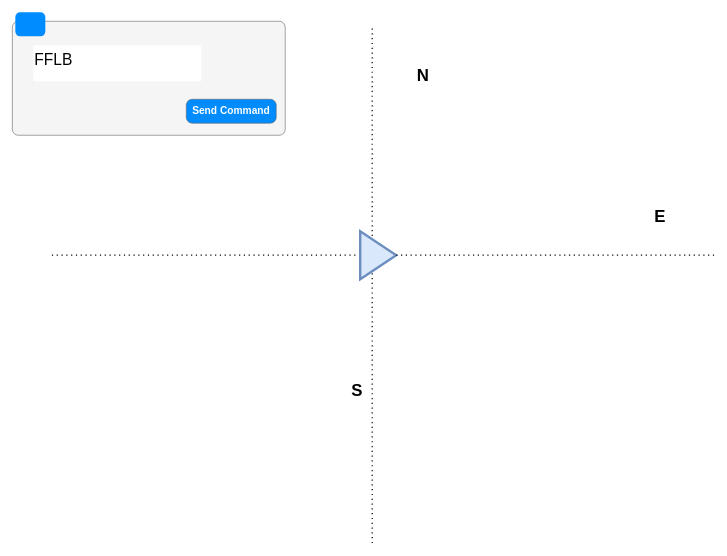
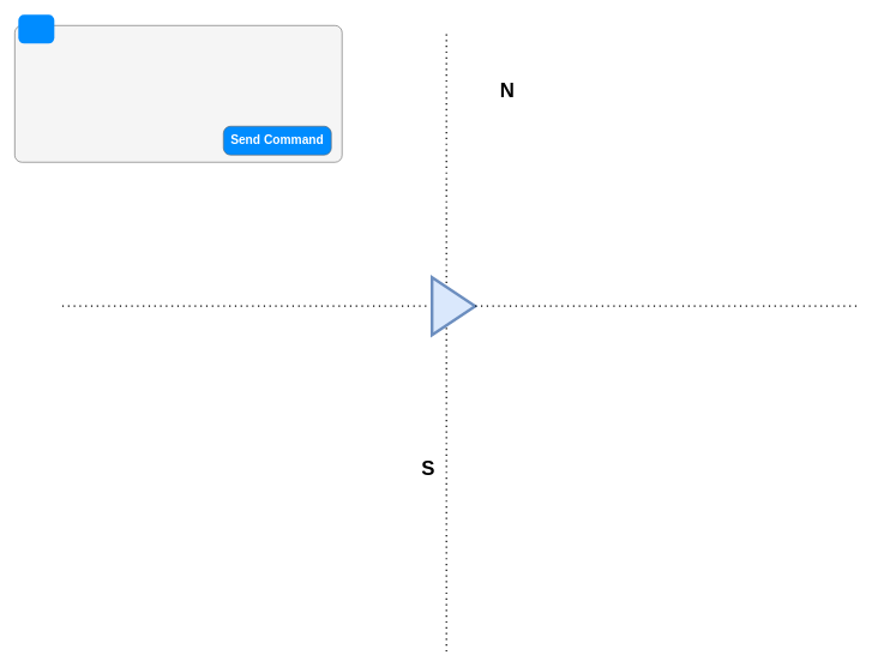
  <mxCell id="0" />
  <mxCell id="1" parent="0" />
  <mxCell id="2" value="" style="endArrow=none;dashed=1;html=1;dashPattern=1 3;strokeWidth=2;rounded=0;" edge="1" parent="1"><mxGeometry width="50" height="50" relative="1" as="geometry"><mxPoint x="620" y="905" as="sourcePoint" /><mxPoint x="620" y="45" as="targetPoint" /></mxGeometry></mxCell>
  <mxCell id="3" value="" style="endArrow=none;dashed=1;html=1;dashPattern=1 3;strokeWidth=2;rounded=0;startArrow=none;" edge="1" parent="1" source="7"><mxGeometry width="50" height="50" relative="1" as="geometry"><mxPoint x="1190" y="425" as="sourcePoint" /><mxPoint x="80" y="425" as="targetPoint" /></mxGeometry></mxCell>
  <mxCell id="4" value="N" style="text;html=1;strokeColor=none;fillColor=none;align=center;verticalAlign=middle;whiteSpace=wrap;rounded=0;fontSize=28;fontStyle=1" vertex="1" parent="1"><mxGeometry x="655" y="90" width="100" height="70" as="geometry" /></mxCell>
  <mxCell id="5" value="S" style="text;html=1;strokeColor=none;fillColor=none;align=center;verticalAlign=middle;whiteSpace=wrap;rounded=0;fontSize=28;fontStyle=1" vertex="1" parent="1"><mxGeometry x="545" y="615" width="100" height="70" as="geometry" /></mxCell>
- <mxCell id="6" value="E" style="text;html=1;strokeColor=none;fillColor=none;align=center;verticalAlign=middle;whiteSpace=wrap;rounded=0;fontSize=28;fontStyle=1" vertex="1" parent="1"><mxGeometry x="1050" y="325" width="100" height="70" as="geometry" /></mxCell>
  <mxCell id="7" value="" style="triangle;whiteSpace=wrap;html=1;fontStyle=1;strokeWidth=4;fillColor=#dae8fc;strokeColor=#6c8ebf;" vertex="1" parent="1"><mxGeometry x="600" y="385" width="60" height="80" as="geometry" /></mxCell>
  <mxCell id="8" value="" style="endArrow=none;dashed=1;html=1;dashPattern=1 3;strokeWidth=2;rounded=0;" edge="1" parent="1" target="7"><mxGeometry width="50" height="50" relative="1" as="geometry"><mxPoint x="1190" y="425" as="sourcePoint" /><mxPoint x="80" y="425" as="targetPoint" /></mxGeometry></mxCell>
  <mxCell id="9" value="" style="shape=mxgraph.mockup.containers.marginRect;rectMarginTop=10;strokeColor=#666666;strokeWidth=1;dashed=0;rounded=1;arcSize=5;recursiveResize=0;fontSize=26;fillColor=#f5f5f5;fontColor=#333333;" vertex="1" parent="1"><mxGeometry x="20" width="455" height="200" as="geometry" y="25" /></mxCell>
  <mxCell id="10" value="" style="shape=rect;strokeColor=none;fillColor=#008cff;strokeWidth=1;dashed=0;rounded=1;arcSize=20;fontColor=#ffffff;fontSize=17;spacing=2;spacingTop=-2;align=left;autosize=1;spacingLeft=4;resizeWidth=0;resizeHeight=0;perimeter=none;" vertex="1" parent="9"><mxGeometry x="5" y="-5" width="50" height="40" as="geometry" /></mxCell>
- <mxCell id="11" value="Send Command" style="strokeWidth=1;shadow=0;dashed=0;align=center;html=1;shape=mxgraph.mockup.buttons.button;strokeColor=#666666;fontColor=#ffffff;mainText=;buttonStyle=round;fontSize=17;fontStyle=1;fillColor=#008cff;whiteSpace=wrap;" vertex="1" parent="9"><mxGeometry x="290" y="140" width="150" height="40" as="geometry" /></mxCell>
- <mxCell id="12" value="&lt;h1 style=&quot;font-size: 26px;&quot;&gt;&lt;span style=&quot;font-size: 26px; font-weight: 400;&quot;&gt;FFLB&lt;/span&gt;&lt;/h1&gt;" style="text;html=1;strokeColor=none;fillColor=default;align=left;verticalAlign=bottom;whiteSpace=wrap;rounded=0;fontSize=26;" vertex="1" parent="9"><mxGeometry x="35" y="50" width="280" height="60" as="geometry" /></mxCell>
+ <mxCell id="11" value="Send Command" style="strokeWidth=1;shadow=0;dashed=0;align=center;html=1;shape=mxgraph.mockup.buttons.button;strokeColor=#666666;fontColor=#ffffff;mainText=;buttonStyle=round;fontSize=17;fontStyle=1;fillColor=#008cff;whiteSpace=wrap;" vertex="1" parent="9"><mxGeometry x="290" y="150" width="150" height="40" as="geometry" /></mxCell>
